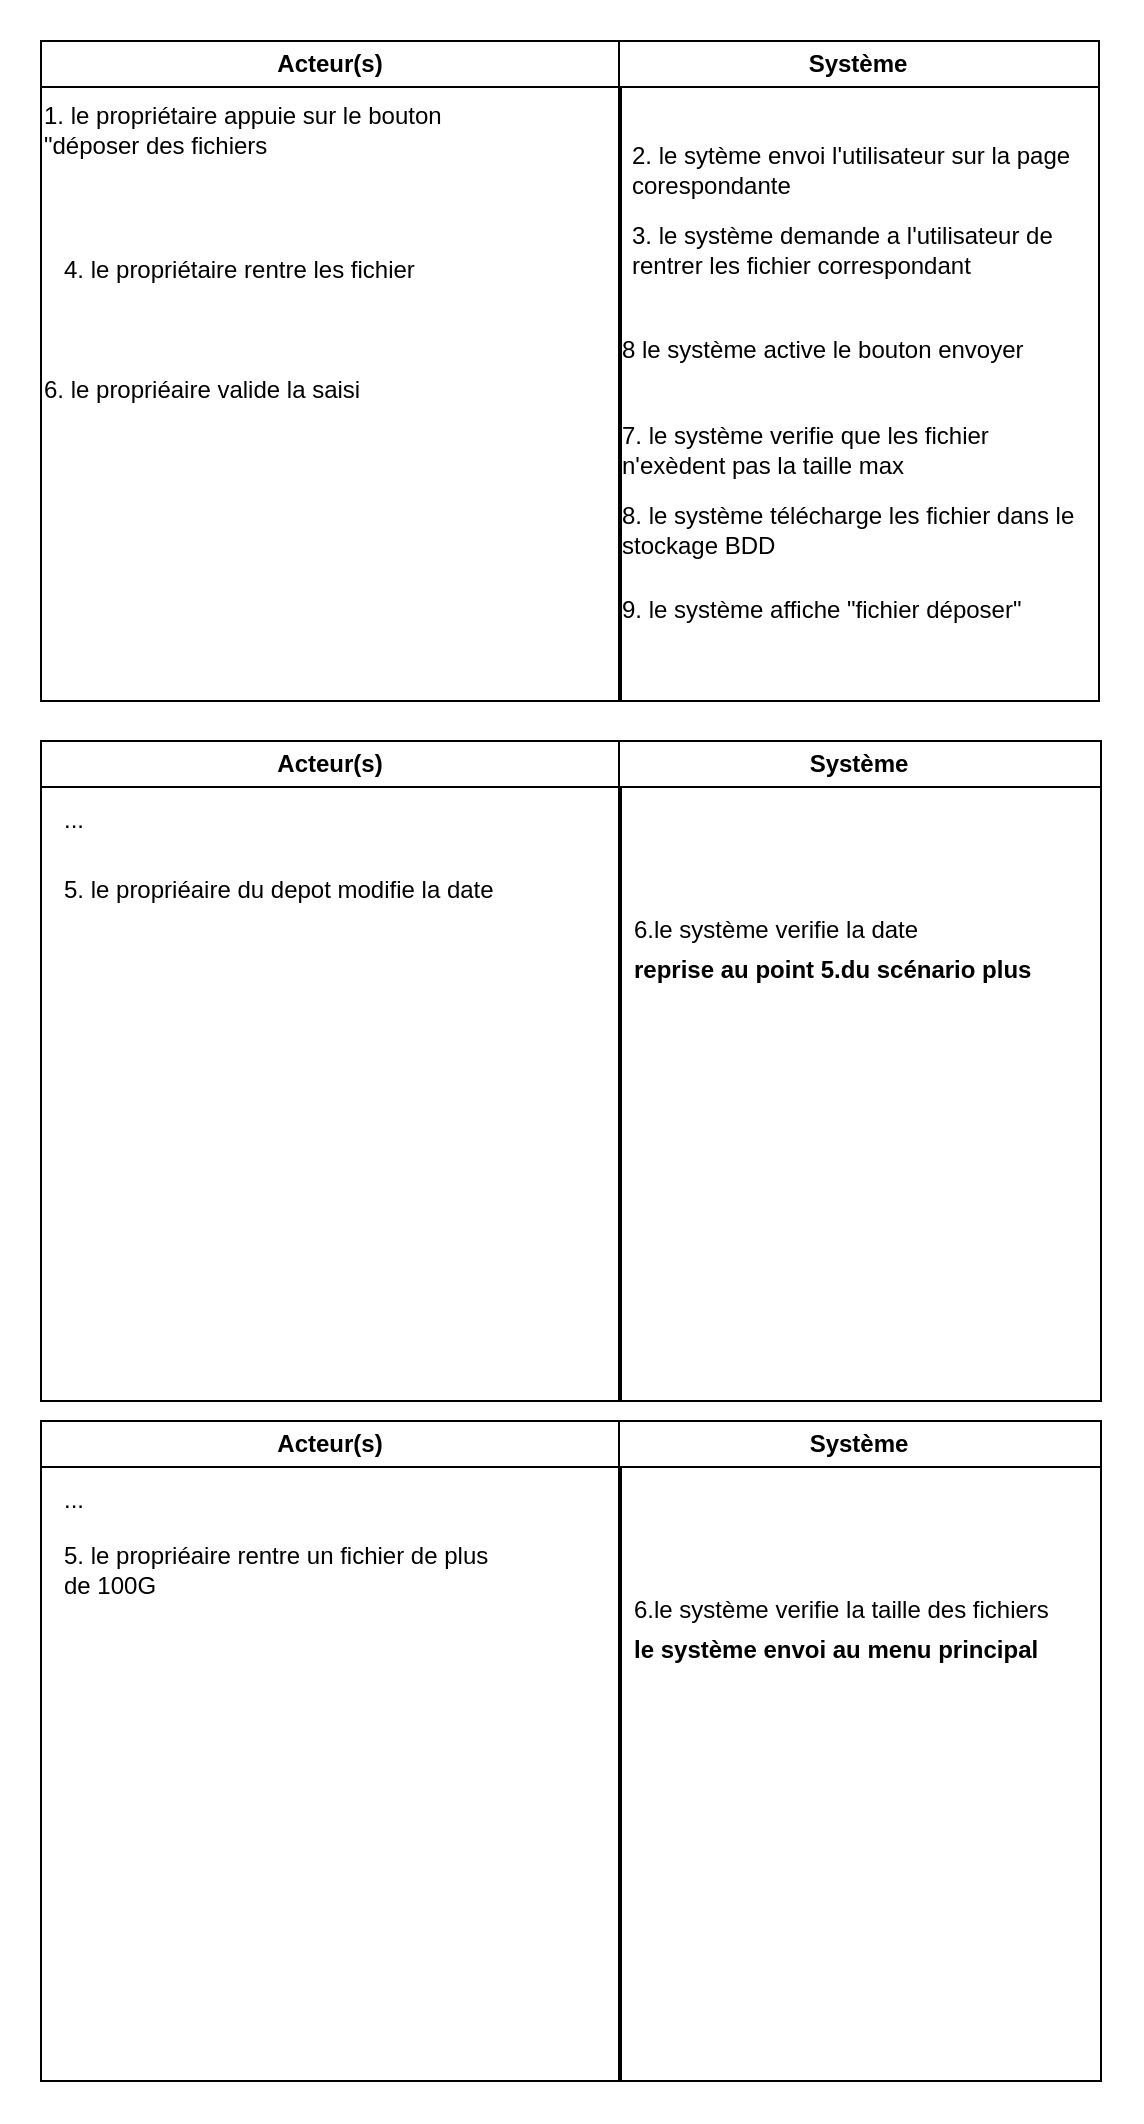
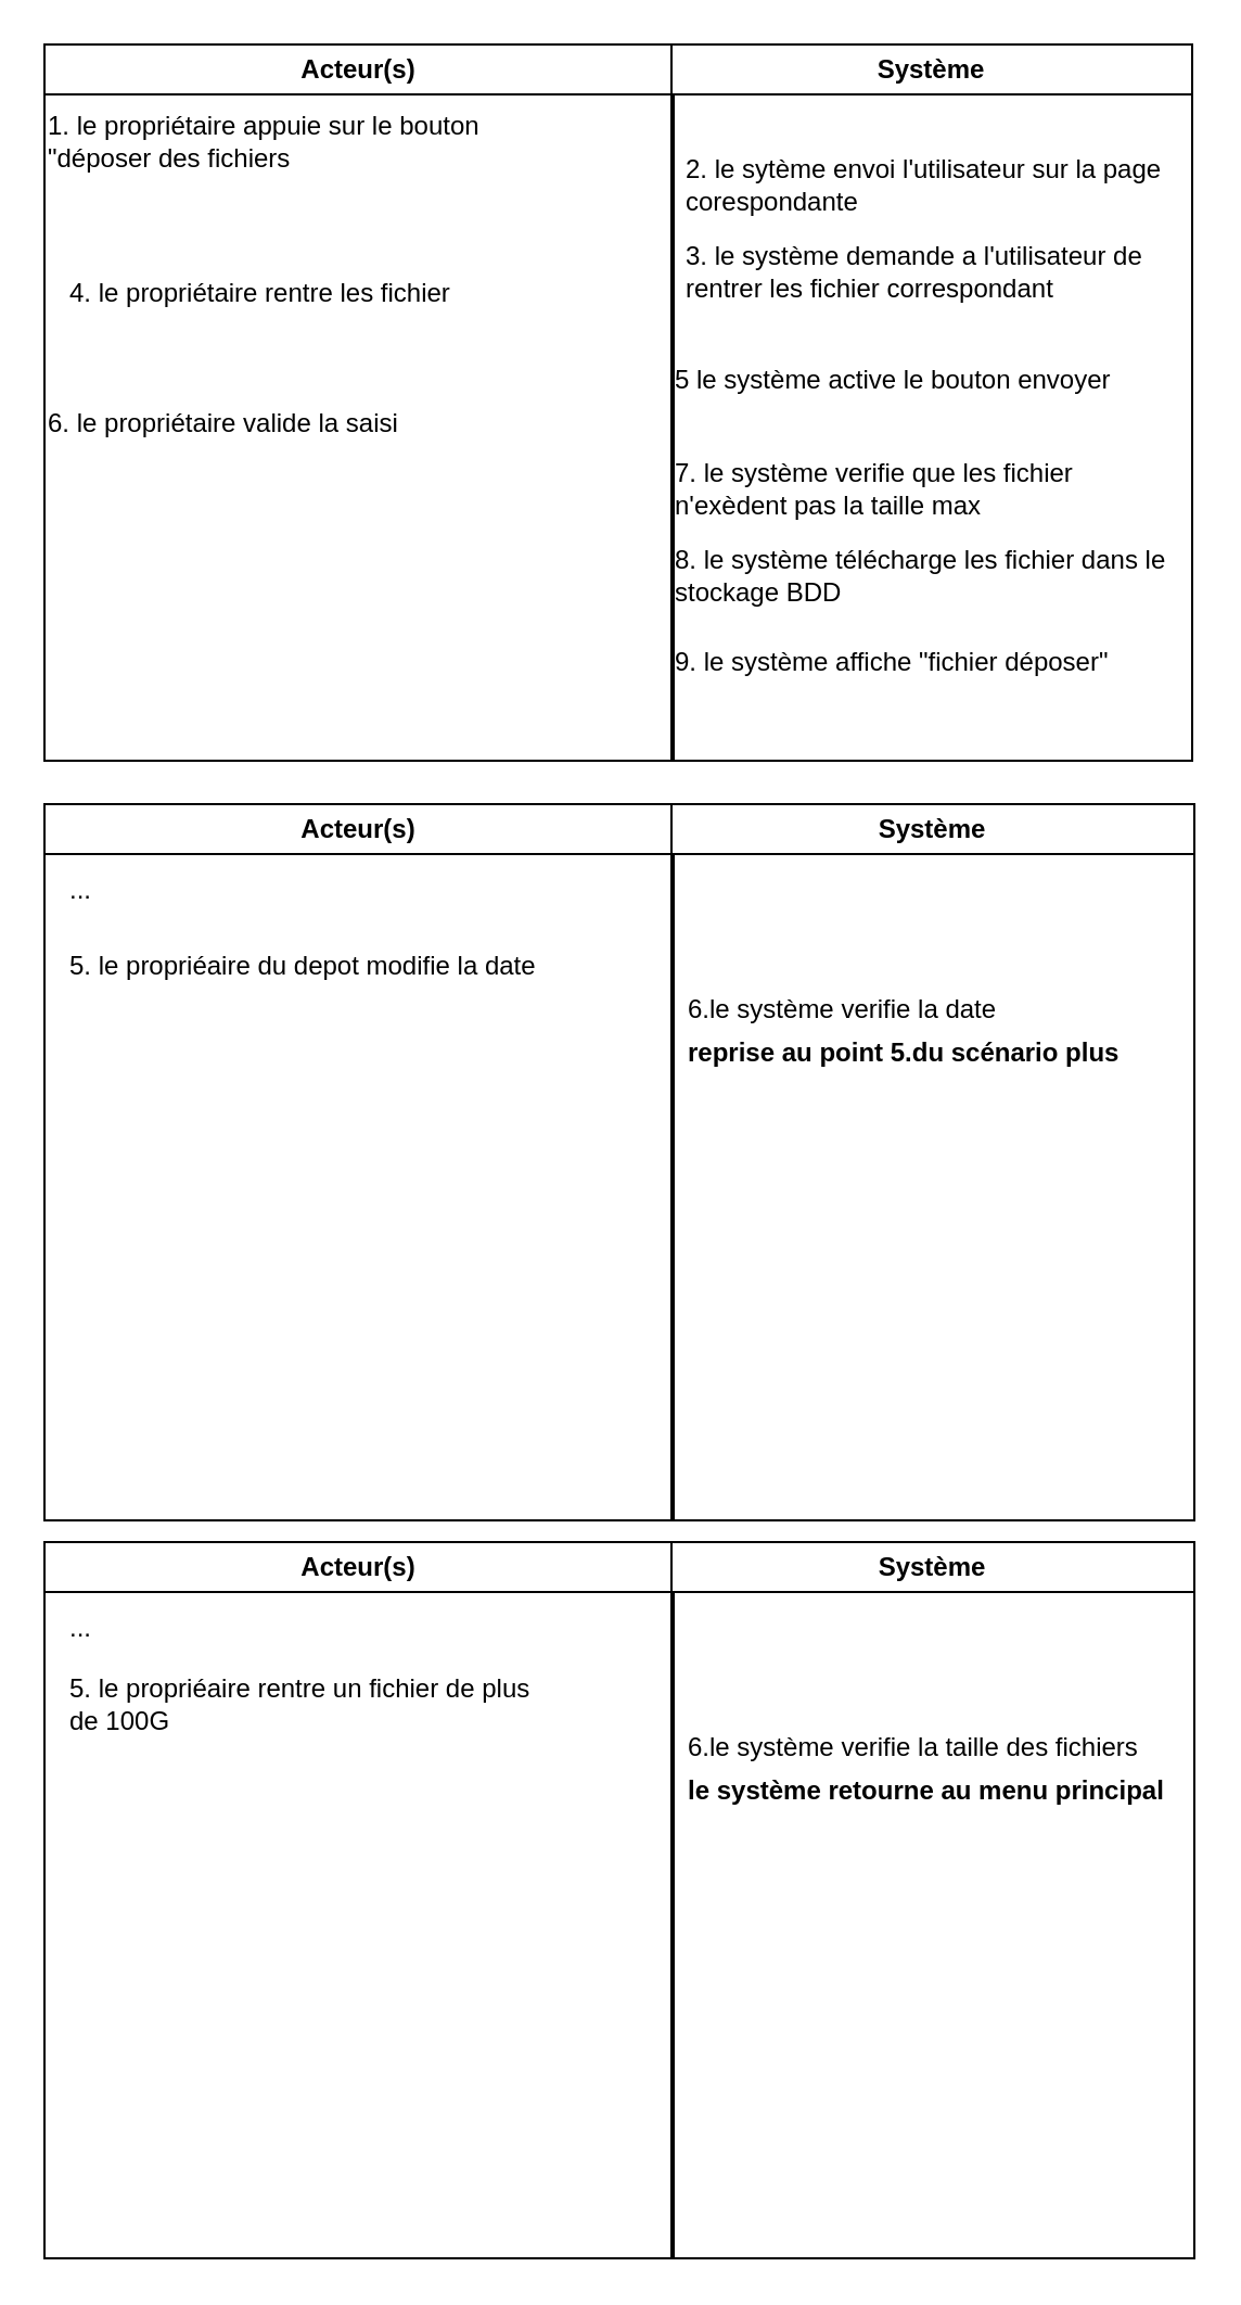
  <mxCell id="0" />
  <mxCell id="1" parent="0" />
  <mxCell id="2" value="Acteur(s)" style="swimlane;whiteSpace=wrap;html=1;" parent="1" vertex="1"><mxGeometry x="20" y="20" width="290" height="330" as="geometry" /></mxCell>
  <mxCell id="3" value="1. le propriétaire appuie sur le bouton &quot;déposer des fichiers&amp;nbsp;" style="text;html=1;align=left;verticalAlign=middle;whiteSpace=wrap;rounded=0;" parent="2" vertex="1"><mxGeometry y="30" width="230" height="30" as="geometry" /></mxCell>
  <mxCell id="4" value="4. le propriétaire rentre les fichier" style="text;html=1;align=left;verticalAlign=middle;whiteSpace=wrap;rounded=0;" parent="2" vertex="1"><mxGeometry x="10" y="100" width="230" height="30" as="geometry" /></mxCell>
- <mxCell id="5" value="6. le propriéaire valide la saisi" style="text;html=1;align=left;verticalAlign=middle;whiteSpace=wrap;rounded=0;" parent="2" vertex="1"><mxGeometry y="160" width="230" height="30" as="geometry" /></mxCell>
+ <mxCell id="5" value="6. le propriétaire valide la saisi" style="text;html=1;align=left;verticalAlign=middle;whiteSpace=wrap;rounded=0;" parent="2" vertex="1"><mxGeometry y="160" width="230" height="30" as="geometry" /></mxCell>
  <mxCell id="6" value="Système" style="swimlane;whiteSpace=wrap;html=1;" parent="1" vertex="1"><mxGeometry x="309" y="20" width="240" height="330" as="geometry" /></mxCell>
  <mxCell id="7" value="3. le système demande a l'utilisateur de rentrer les fichier correspondant" style="text;html=1;align=left;verticalAlign=middle;whiteSpace=wrap;rounded=0;" parent="6" vertex="1"><mxGeometry x="5" y="90" width="230" height="30" as="geometry" /></mxCell>
  <mxCell id="8" value="9. le système affiche &quot;fichier déposer&quot;" style="text;html=1;align=left;verticalAlign=middle;whiteSpace=wrap;rounded=0;" parent="6" vertex="1"><mxGeometry y="270" width="230" height="30" as="geometry" /></mxCell>
  <mxCell id="9" value="2. le sytème envoi l'utilisateur sur la page corespondante" style="text;html=1;align=left;verticalAlign=middle;whiteSpace=wrap;rounded=0;" parent="6" vertex="1"><mxGeometry x="5" y="50" width="230" height="30" as="geometry" /></mxCell>
  <mxCell id="10" value="7. le système verifie que les fichier n'exèdent pas la taille max" style="text;html=1;align=left;verticalAlign=middle;whiteSpace=wrap;rounded=0;" parent="6" vertex="1"><mxGeometry y="190" width="230" height="30" as="geometry" /></mxCell>
- <mxCell id="11" value="8 le système active le bouton envoyer" style="text;html=1;align=left;verticalAlign=middle;whiteSpace=wrap;rounded=0;" parent="6" vertex="1"><mxGeometry y="140" width="230" height="30" as="geometry" /></mxCell>
+ <mxCell id="11" value="5 le système active le bouton envoyer" style="text;html=1;align=left;verticalAlign=middle;whiteSpace=wrap;rounded=0;" parent="6" vertex="1"><mxGeometry y="140" width="230" height="30" as="geometry" /></mxCell>
  <mxCell id="12" value="8. le système télécharge les fichier dans le stockage BDD" style="text;html=1;align=left;verticalAlign=middle;whiteSpace=wrap;rounded=0;" parent="6" vertex="1"><mxGeometry y="230" width="230" height="30" as="geometry" /></mxCell>
  <mxCell id="13" value="Acteur(s)" style="swimlane;whiteSpace=wrap;html=1;" vertex="1" parent="1"><mxGeometry x="20" y="370" width="290" height="330" as="geometry" /></mxCell>
  <mxCell id="14" value="5. le propriéaire du depot modifie la date" style="text;html=1;align=left;verticalAlign=middle;whiteSpace=wrap;rounded=0;" vertex="1" parent="13"><mxGeometry x="10" y="60" width="230" height="30" as="geometry" /></mxCell>
  <mxCell id="15" value="..." style="text;html=1;align=left;verticalAlign=middle;whiteSpace=wrap;rounded=0;" vertex="1" parent="13"><mxGeometry x="10" y="25" width="230" height="30" as="geometry" /></mxCell>
  <mxCell id="16" value="Système" style="swimlane;whiteSpace=wrap;html=1;" vertex="1" parent="1"><mxGeometry x="309" y="370" width="241" height="330" as="geometry" /></mxCell>
  <mxCell id="17" value="6.le système verifie la date&lt;span style=&quot;font-family: monospace; font-size: 0px; text-wrap-mode: nowrap;&quot;&gt;%3CmxGraphModel%3E%3Croot%3E%3CmxCell%20id%3D%220%22%2F%3E%3CmxCell%20id%3D%221%22%20parent%3D%220%22%2F%3E%3CmxCell%20id%3D%222%22%20value%3D%225.%20le%20propri%C3%A9aire%20du%20depot%20modifie%20la%20date%22%20style%3D%22text%3Bhtml%3D1%3Balign%3Dleft%3BverticalAlign%3Dmiddle%3BwhiteSpace%3Dwrap%3Brounded%3D0%3B%22%20vertex%3D%221%22%20parent%3D%221%22%3E%3CmxGeometry%20x%3D%22220%22%20y%3D%22570%22%20width%3D%22230%22%20height%3D%2230%22%20as%3D%22geometry%22%2F%3E%3C%2FmxCell%3E%3C%2Froot%3E%3C%2FmxGraphModel%3E&lt;/span&gt;" style="text;html=1;align=left;verticalAlign=middle;whiteSpace=wrap;rounded=0;" vertex="1" parent="16"><mxGeometry x="5.5" y="80" width="230" height="30" as="geometry" /></mxCell>
  <mxCell id="18" value="&lt;b&gt;reprise au point 5.du scénario plus&lt;/b&gt;" style="text;html=1;align=left;verticalAlign=middle;whiteSpace=wrap;rounded=0;" vertex="1" parent="16"><mxGeometry x="5.5" y="100" width="230" height="30" as="geometry" /></mxCell>
  <mxCell id="19" value="Acteur(s)" style="swimlane;whiteSpace=wrap;html=1;" vertex="1" parent="1"><mxGeometry x="20" y="710" width="290" height="330" as="geometry" /></mxCell>
  <mxCell id="20" value="5. le propriéaire rentre un fichier de plus de 100G" style="text;html=1;align=left;verticalAlign=middle;whiteSpace=wrap;rounded=0;" vertex="1" parent="19"><mxGeometry x="10" y="60" width="230" height="30" as="geometry" /></mxCell>
  <mxCell id="21" value="..." style="text;html=1;align=left;verticalAlign=middle;whiteSpace=wrap;rounded=0;" vertex="1" parent="19"><mxGeometry x="10" y="25" width="230" height="30" as="geometry" /></mxCell>
  <mxCell id="22" value="Système" style="swimlane;whiteSpace=wrap;html=1;" vertex="1" parent="1"><mxGeometry x="309" y="710" width="241" height="330" as="geometry" /></mxCell>
  <mxCell id="23" value="6.le système verifie la taille des fichiers&lt;span style=&quot;font-family: monospace; font-size: 0px; text-wrap-mode: nowrap;&quot;&gt;%3CmxGraphModel%3E%3Croot%3E%3CmxCell%20id%3D%220%22%2F%3E%3CmxCell%20id%3D%221%22%20parent%3D%220%22%2F%3E%3CmxCell%20id%3D%222%22%20value%3D%225.%20le%20propri%C3%A9aire%20du%20depot%20modifie%20la%20date%22%20style%3D%22text%3Bhtml%3D1%3Balign%3Dleft%3BverticalAlign%3Dmiddle%3BwhiteSpace%3Dwrap%3Brounded%3D0%3B%22%20vertex%3D%221%22%20parent%3D%221%22%3E%3CmxGeometry%20x%3D%22220%22%20y%3D%22570%22%20width%3D%22230%22%20height%3D%2230%22%20as%3D%22geometry%22%2F%3E%3C%2FmxCell%3E%3C%2Froot%3E%3C%2FmxGraphModel%&lt;/span&gt;" style="text;html=1;align=left;verticalAlign=middle;whiteSpace=wrap;rounded=0;" vertex="1" parent="22"><mxGeometry x="5.5" y="80" width="230" height="30" as="geometry" /></mxCell>
- <mxCell id="24" value="&lt;b&gt;le système envoi au menu principal&lt;/b&gt;" style="text;html=1;align=left;verticalAlign=middle;whiteSpace=wrap;rounded=0;" vertex="1" parent="22"><mxGeometry x="5.5" y="100" width="230" height="30" as="geometry" /></mxCell>
+ <mxCell id="24" value="&lt;b&gt;le système retourne au menu principal&lt;/b&gt;" style="text;html=1;align=left;verticalAlign=middle;whiteSpace=wrap;rounded=0;" vertex="1" parent="22"><mxGeometry x="5.5" y="100" width="230" height="30" as="geometry" /></mxCell>
